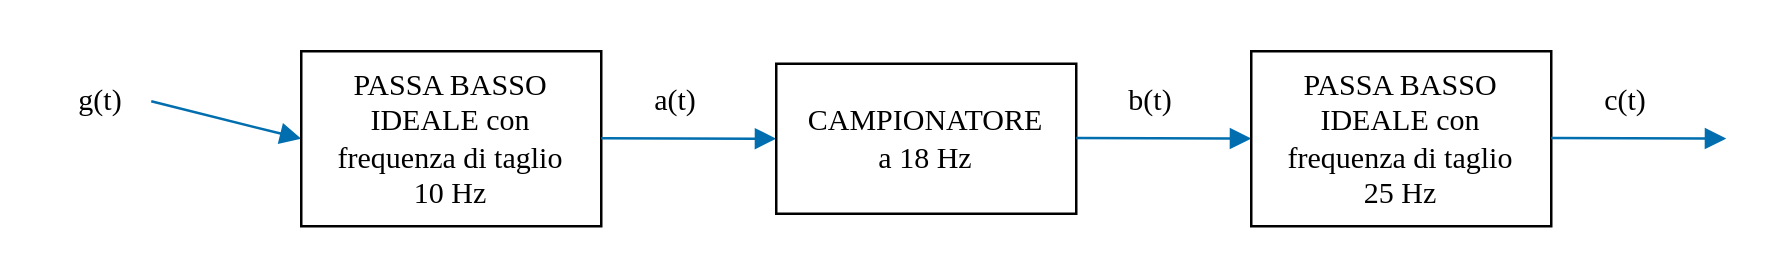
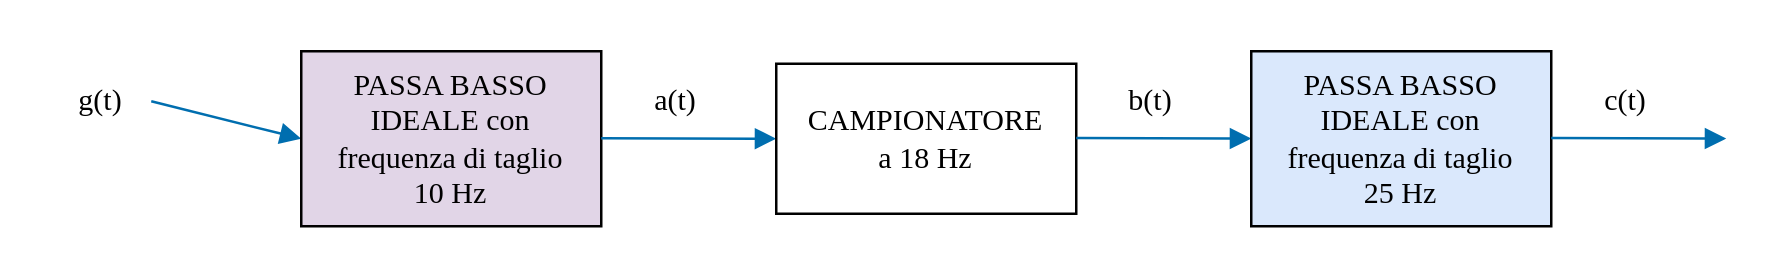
  <mxCell id="0" />
  <mxCell id="1" parent="0" />
  <mxCell id="2" value="&lt;font face=&quot;Times New Roman&quot;&gt;g(t)&lt;/font&gt;" style="text;html=1;strokeColor=none;fillColor=none;align=center;verticalAlign=middle;whiteSpace=wrap;rounded=0;" vertex="1" parent="1"><mxGeometry x="20" y="20" width="40" height="40" as="geometry" /></mxCell>
  <mxCell id="3" value="" style="endArrow=block;startArrow=none;html=1;rounded=0;fontFamily=Times New Roman;startFill=0;exitX=1;exitY=0.5;exitDx=0;exitDy=0;endFill=1;fillColor=#1ba1e2;strokeColor=#006EAF;" edge="1" parent="1" source="2"><mxGeometry width="50" height="50" relative="1" as="geometry"><mxPoint x="100" y="105" as="sourcePoint" /><mxPoint x="120" y="55" as="targetPoint" /></mxGeometry></mxCell>
- <mxCell id="4" value="PASSA BASSO IDEALE con&lt;br&gt;frequenza di taglio&lt;br&gt;10 Hz" style="rounded=0;whiteSpace=wrap;html=1;fontFamily=Times New Roman;" vertex="1" parent="1"><mxGeometry x="120" y="20" width="120" height="70" as="geometry" /></mxCell>
+ <mxCell id="4" value="PASSA BASSO IDEALE con&lt;br&gt;frequenza di taglio&lt;br&gt;10 Hz" style="rounded=0;whiteSpace=wrap;html=1;fontFamily=Times New Roman;fillColor=#e1d5e7;" vertex="1" parent="1"><mxGeometry x="120" y="20" width="120" height="70" as="geometry" /></mxCell>
  <mxCell id="5" value="" style="endArrow=block;startArrow=none;html=1;rounded=0;fontFamily=Times New Roman;startFill=0;exitX=1;exitY=0.5;exitDx=0;exitDy=0;endFill=1;fillColor=#1ba1e2;strokeColor=#006EAF;" edge="1" parent="1"><mxGeometry width="50" height="50" relative="1" as="geometry"><mxPoint x="240" y="54.8" as="sourcePoint" /><mxPoint x="310" y="55" as="targetPoint" /></mxGeometry></mxCell>
  <mxCell id="6" value="&lt;font face=&quot;Times New Roman&quot;&gt;a(t)&lt;/font&gt;" style="text;html=1;strokeColor=none;fillColor=none;align=center;verticalAlign=middle;whiteSpace=wrap;rounded=0;" vertex="1" parent="1"><mxGeometry x="250" y="20" width="40" height="40" as="geometry" /></mxCell>
  <mxCell id="7" value="CAMPIONATORE&lt;br&gt;a 18 Hz" style="rounded=0;whiteSpace=wrap;html=1;fontFamily=Times New Roman;" vertex="1" parent="1"><mxGeometry x="310" y="25" width="120" height="60" as="geometry" /></mxCell>
  <mxCell id="8" value="" style="endArrow=block;startArrow=none;html=1;rounded=0;fontFamily=Times New Roman;startFill=0;exitX=1;exitY=0.5;exitDx=0;exitDy=0;endFill=1;fillColor=#1ba1e2;strokeColor=#006EAF;" edge="1" parent="1"><mxGeometry width="50" height="50" relative="1" as="geometry"><mxPoint x="430" y="54.71" as="sourcePoint" /><mxPoint x="500" y="54.91" as="targetPoint" /></mxGeometry></mxCell>
  <mxCell id="9" value="&lt;font face=&quot;Times New Roman&quot;&gt;b(t)&lt;/font&gt;" style="text;html=1;strokeColor=none;fillColor=none;align=center;verticalAlign=middle;whiteSpace=wrap;rounded=0;" vertex="1" parent="1"><mxGeometry x="440" y="20" width="40" height="40" as="geometry" /></mxCell>
- <mxCell id="10" value="PASSA BASSO IDEALE con&lt;br&gt;frequenza di taglio&lt;br&gt;25 Hz" style="rounded=0;whiteSpace=wrap;html=1;fontFamily=Times New Roman;" vertex="1" parent="1"><mxGeometry x="500" y="20" width="120" height="70" as="geometry" /></mxCell>
+ <mxCell id="10" value="PASSA BASSO IDEALE con&lt;br&gt;frequenza di taglio&lt;br&gt;25 Hz" style="rounded=0;whiteSpace=wrap;html=1;fontFamily=Times New Roman;fillColor=#dae8fc;" vertex="1" parent="1"><mxGeometry x="500" y="20" width="120" height="70" as="geometry" /></mxCell>
  <mxCell id="11" value="" style="endArrow=block;startArrow=none;html=1;rounded=0;fontFamily=Times New Roman;startFill=0;exitX=1;exitY=0.5;exitDx=0;exitDy=0;endFill=1;fillColor=#1ba1e2;strokeColor=#006EAF;" edge="1" parent="1"><mxGeometry width="50" height="50" relative="1" as="geometry"><mxPoint x="620" y="54.71" as="sourcePoint" /><mxPoint x="690" y="54.91" as="targetPoint" /></mxGeometry></mxCell>
  <mxCell id="12" value="&lt;font face=&quot;Times New Roman&quot;&gt;c(t)&lt;/font&gt;" style="text;html=1;strokeColor=none;fillColor=none;align=center;verticalAlign=middle;whiteSpace=wrap;rounded=0;" vertex="1" parent="1"><mxGeometry x="630" y="20" width="40" height="40" as="geometry" /></mxCell>
